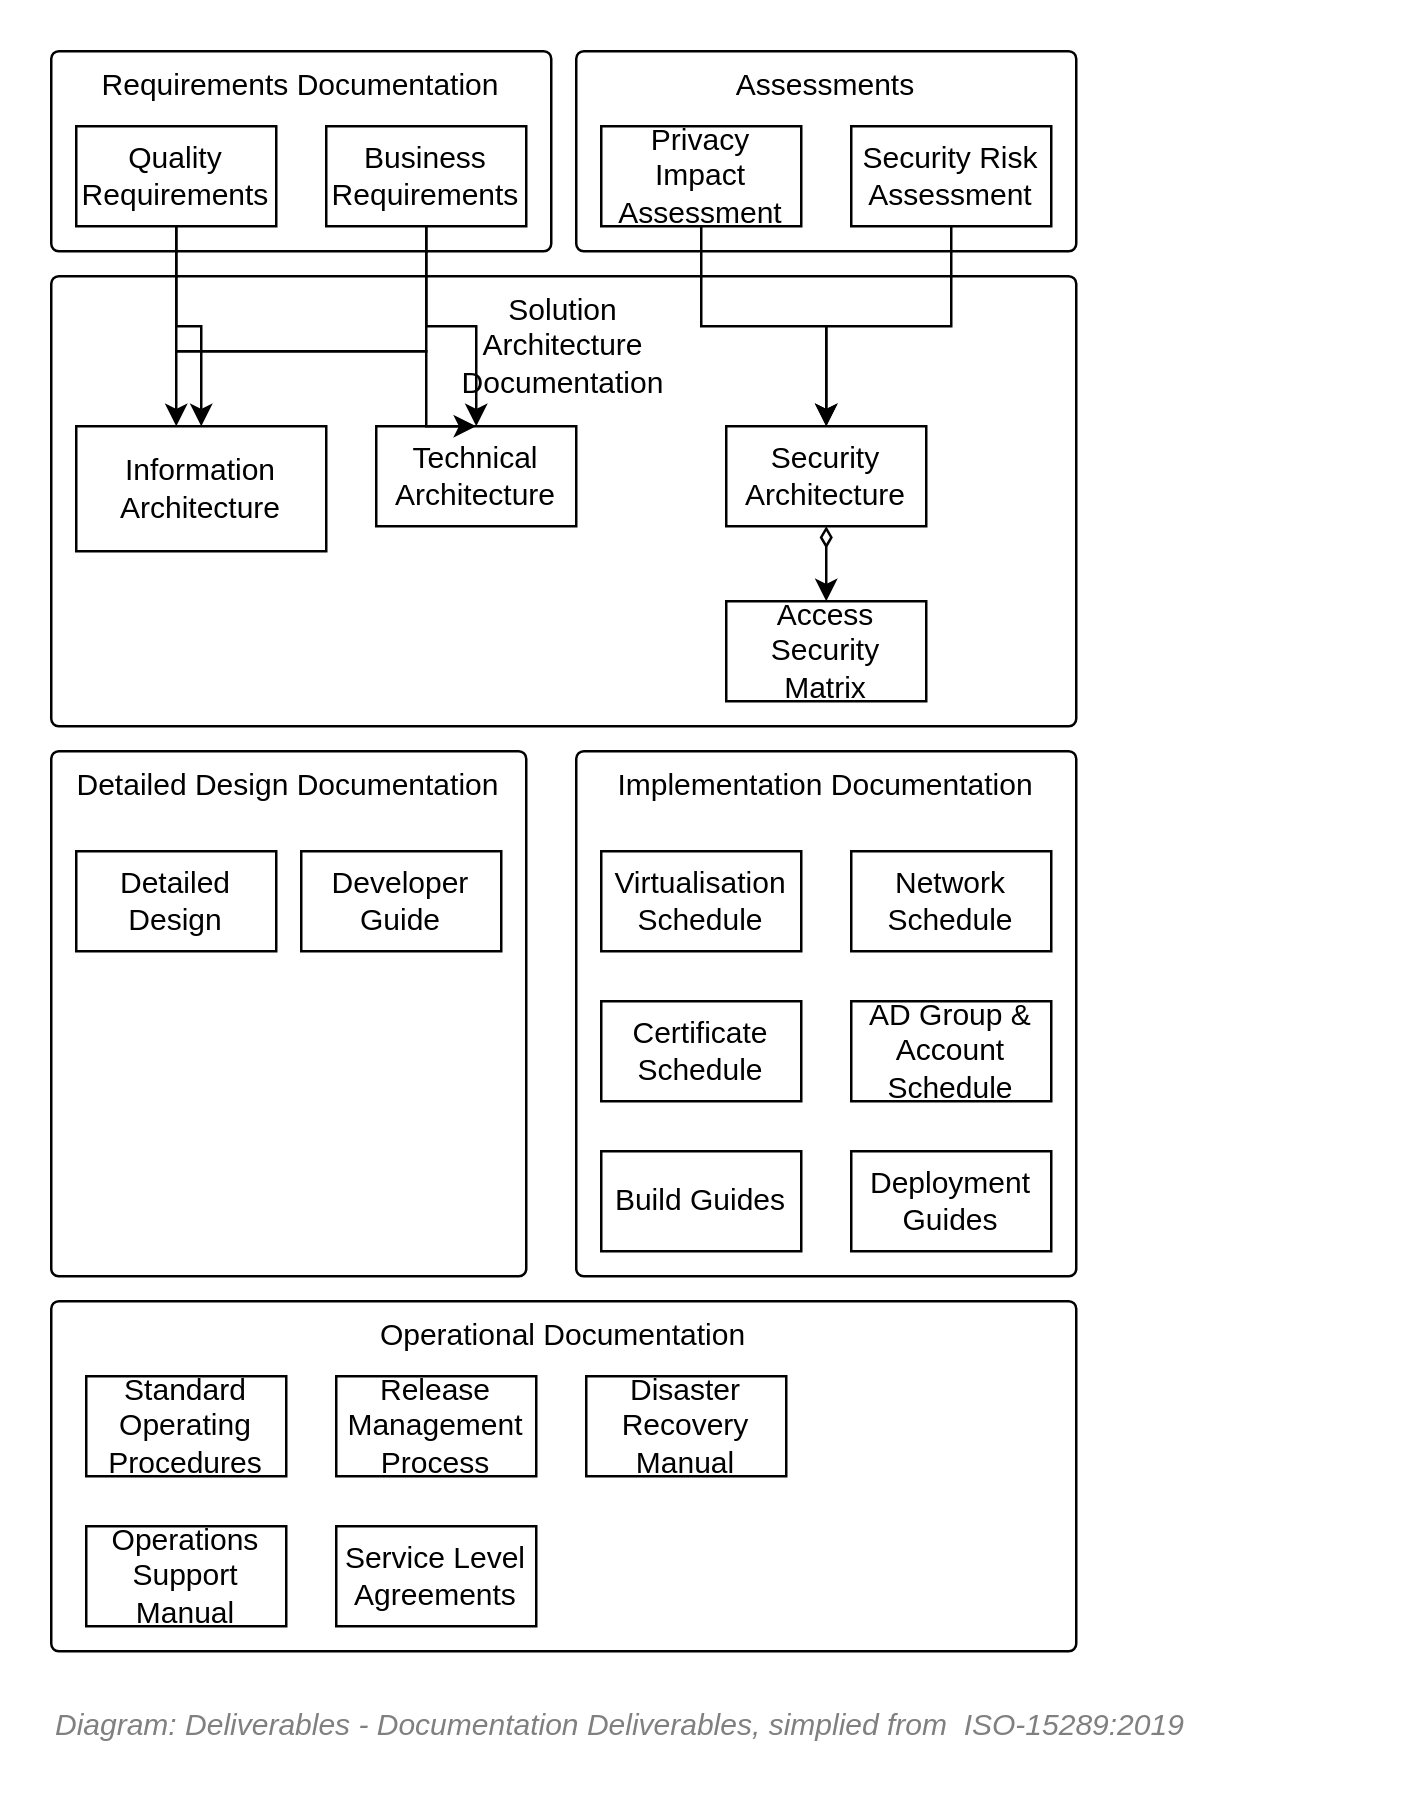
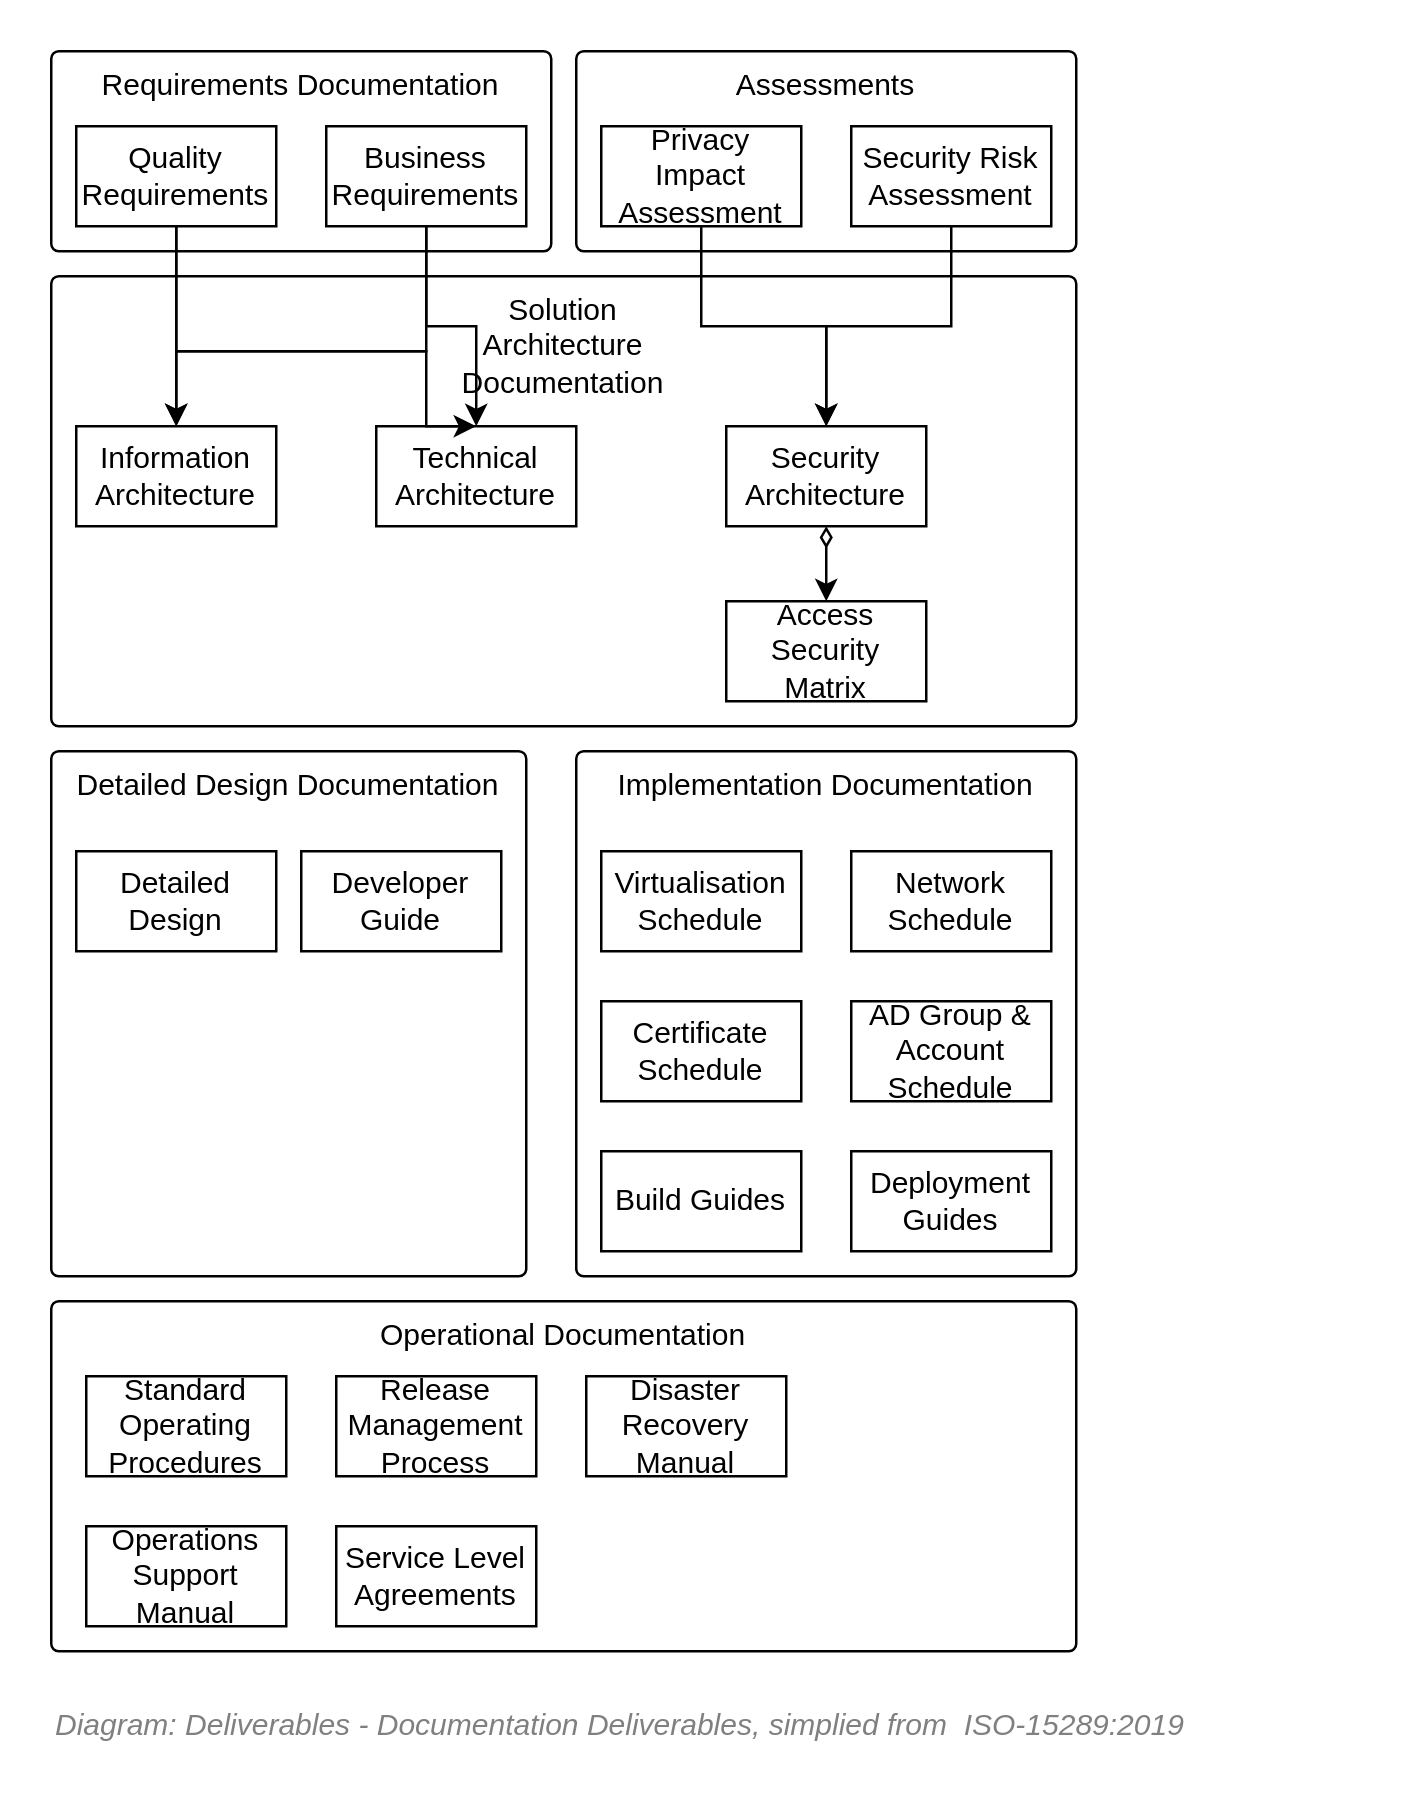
  <mxCell id="0" />
  <mxCell id="1" parent="0" />
  <mxCell id="2" value="Assessments" style="rounded=1;whiteSpace=wrap;html=1;recursiveResize=0;container=1;collapsible=0;verticalAlign=top;absoluteArcSize=1;arcSize=6;" vertex="1" parent="1"><mxGeometry x="230" y="20" width="200" height="80" as="geometry" /></mxCell>
  <mxCell id="3" value="Privacy Impact Assessment" style="rounded=0;whiteSpace=wrap;html=1;" vertex="1" parent="2"><mxGeometry x="10" y="30" width="80" height="40" as="geometry" /></mxCell>
  <mxCell id="4" value="Security Risk Assessment" style="rounded=0;whiteSpace=wrap;html=1;" vertex="1" parent="2"><mxGeometry x="110" y="30" width="80" height="40" as="geometry" /></mxCell>
  <mxCell id="5" value="Solution&lt;br&gt;Architecture&lt;br&gt;Documentation" style="rounded=1;whiteSpace=wrap;html=1;recursiveResize=0;container=1;collapsible=0;verticalAlign=top;absoluteArcSize=1;arcSize=6;" vertex="1" parent="1"><mxGeometry x="20" y="110" width="410" height="180" as="geometry" /></mxCell>
  <mxCell id="6" value="Technical Architecture" style="rounded=0;whiteSpace=wrap;html=1;" vertex="1" parent="5"><mxGeometry x="130" y="60" width="80" height="40" as="geometry" /></mxCell>
  <mxCell id="7" style="edgeStyle=orthogonalEdgeStyle;rounded=0;orthogonalLoop=1;jettySize=auto;html=1;entryX=0.5;entryY=0;entryDx=0;entryDy=0;startArrow=diamondThin;startFill=0;exitX=0.5;exitY=1;exitDx=0;exitDy=0;" edge="1" parent="5" source="8" target="9"><mxGeometry relative="1" as="geometry" /></mxCell>
  <mxCell id="8" value="Security Architecture" style="rounded=0;whiteSpace=wrap;html=1;" vertex="1" parent="5"><mxGeometry x="270" y="60" width="80" height="40" as="geometry" /></mxCell>
  <mxCell id="9" value="Access Security Matrix" style="rounded=0;whiteSpace=wrap;html=1;" vertex="1" parent="5"><mxGeometry x="270" y="130" width="80" height="40" as="geometry" /></mxCell>
- <mxCell id="10" value="Information Architecture" style="rounded=0;whiteSpace=wrap;html=1;" vertex="1" parent="5"><mxGeometry x="10" y="60" width="100" height="50" as="geometry" /></mxCell>
+ <mxCell id="10" value="Information Architecture" style="rounded=0;whiteSpace=wrap;html=1;" vertex="1" parent="5"><mxGeometry x="10" y="60" width="80" height="40" as="geometry" /></mxCell>
  <mxCell id="11" style="edgeStyle=orthogonalEdgeStyle;rounded=0;orthogonalLoop=1;jettySize=auto;html=1;entryX=0.5;entryY=0;entryDx=0;entryDy=0;startArrow=none;startFill=0;" edge="1" parent="1" source="3" target="8"><mxGeometry relative="1" as="geometry" /></mxCell>
  <mxCell id="12" style="edgeStyle=orthogonalEdgeStyle;rounded=0;orthogonalLoop=1;jettySize=auto;html=1;startArrow=none;startFill=0;" edge="1" parent="1" source="4" target="8"><mxGeometry relative="1" as="geometry" /></mxCell>
  <mxCell id="13" value="Operational Documentation" style="rounded=1;whiteSpace=wrap;html=1;recursiveResize=0;container=1;collapsible=0;verticalAlign=top;absoluteArcSize=1;arcSize=6;" vertex="1" parent="1"><mxGeometry x="20" y="520" width="410" height="140" as="geometry" /></mxCell>
  <mxCell id="14" value="Operations Support Manual" style="rounded=0;whiteSpace=wrap;html=1;" vertex="1" parent="13"><mxGeometry x="14" y="90" width="80" height="40" as="geometry" /></mxCell>
  <mxCell id="15" value="Disaster Recovery Manual" style="rounded=0;whiteSpace=wrap;html=1;" vertex="1" parent="13"><mxGeometry x="214" y="30" width="80" height="40" as="geometry" /></mxCell>
  <mxCell id="16" value="Standard Operating Procedures" style="rounded=0;whiteSpace=wrap;html=1;" vertex="1" parent="13"><mxGeometry x="14" y="30" width="80" height="40" as="geometry" /></mxCell>
  <mxCell id="17" value="Release Management Process" style="rounded=0;whiteSpace=wrap;html=1;" vertex="1" parent="13"><mxGeometry x="114" y="30" width="80" height="40" as="geometry" /></mxCell>
  <mxCell id="18" value="Service Level Agreements" style="rounded=0;whiteSpace=wrap;html=1;" vertex="1" parent="13"><mxGeometry x="114" y="90" width="80" height="40" as="geometry" /></mxCell>
  <mxCell id="19" value="Implementation Documentation" style="rounded=1;whiteSpace=wrap;html=1;recursiveResize=0;container=1;collapsible=0;verticalAlign=top;absoluteArcSize=1;arcSize=6;" vertex="1" parent="1"><mxGeometry x="230" y="300" width="200" height="210" as="geometry" /></mxCell>
  <mxCell id="20" value="Virtualisation Schedule" style="rounded=0;whiteSpace=wrap;html=1;" vertex="1" parent="19"><mxGeometry x="10" y="40" width="80" height="40" as="geometry" /></mxCell>
  <mxCell id="21" value="Network Schedule" style="rounded=0;whiteSpace=wrap;html=1;" vertex="1" parent="19"><mxGeometry x="110" y="40" width="80" height="40" as="geometry" /></mxCell>
  <mxCell id="22" value="Certificate Schedule" style="rounded=0;whiteSpace=wrap;html=1;" vertex="1" parent="19"><mxGeometry x="10" y="100" width="80" height="40" as="geometry" /></mxCell>
  <mxCell id="23" value="AD Group &amp;amp; Account Schedule" style="rounded=0;whiteSpace=wrap;html=1;" vertex="1" parent="19"><mxGeometry x="110" y="100" width="80" height="40" as="geometry" /></mxCell>
  <mxCell id="24" value="Build Guides" style="rounded=0;whiteSpace=wrap;html=1;" vertex="1" parent="19"><mxGeometry x="10" y="160" width="80" height="40" as="geometry" /></mxCell>
  <mxCell id="25" value="Deployment Guides" style="rounded=0;whiteSpace=wrap;html=1;" vertex="1" parent="19"><mxGeometry x="110" y="160" width="80" height="40" as="geometry" /></mxCell>
  <mxCell id="26" value="Detailed Design Documentation" style="rounded=1;whiteSpace=wrap;html=1;recursiveResize=0;container=1;collapsible=0;verticalAlign=top;absoluteArcSize=1;arcSize=6;" vertex="1" parent="1"><mxGeometry x="20" y="300" width="190" height="210" as="geometry" /></mxCell>
  <mxCell id="27" value="Detailed Design" style="rounded=0;whiteSpace=wrap;html=1;" vertex="1" parent="26"><mxGeometry x="10" y="40" width="80" height="40" as="geometry" /></mxCell>
  <mxCell id="28" value="Developer Guide" style="rounded=0;whiteSpace=wrap;html=1;" vertex="1" parent="26"><mxGeometry x="100" y="40" width="80" height="40" as="geometry" /></mxCell>
  <mxCell id="29" value="Requirements Documentation" style="rounded=1;whiteSpace=wrap;html=1;recursiveResize=0;container=1;collapsible=0;verticalAlign=top;absoluteArcSize=1;arcSize=6;" vertex="1" parent="1"><mxGeometry x="20" y="20" width="200" height="80" as="geometry" /></mxCell>
  <mxCell id="30" value="Quality Requirements" style="rounded=0;whiteSpace=wrap;html=1;" vertex="1" parent="29"><mxGeometry x="10" y="30" width="80" height="40" as="geometry" /></mxCell>
  <mxCell id="31" value="Business Requirements" style="rounded=0;whiteSpace=wrap;html=1;" vertex="1" parent="29"><mxGeometry x="110" y="30" width="80" height="40" as="geometry" /></mxCell>
  <mxCell id="32" style="edgeStyle=orthogonalEdgeStyle;rounded=0;orthogonalLoop=1;jettySize=auto;html=1;entryX=0.5;entryY=0;entryDx=0;entryDy=0;startArrow=none;startFill=0;" edge="1" parent="1" source="30" target="6"><mxGeometry relative="1" as="geometry"><Array as="points"><mxPoint x="70" y="140" /><mxPoint x="170" y="140" /></Array></mxGeometry></mxCell>
  <mxCell id="33" style="edgeStyle=orthogonalEdgeStyle;rounded=0;orthogonalLoop=1;jettySize=auto;html=1;entryX=0.5;entryY=0;entryDx=0;entryDy=0;startArrow=none;startFill=0;" edge="1" parent="1" source="31" target="6"><mxGeometry relative="1" as="geometry" /></mxCell>
  <mxCell id="34" style="edgeStyle=orthogonalEdgeStyle;rounded=0;orthogonalLoop=1;jettySize=auto;html=1;startArrow=none;startFill=0;" edge="1" parent="1" source="31" target="10"><mxGeometry relative="1" as="geometry"><Array as="points"><mxPoint x="170" y="140" /><mxPoint x="70" y="140" /></Array></mxGeometry></mxCell>
  <mxCell id="35" style="edgeStyle=orthogonalEdgeStyle;rounded=0;orthogonalLoop=1;jettySize=auto;html=1;entryX=0.5;entryY=0;entryDx=0;entryDy=0;startArrow=none;startFill=0;" edge="1" parent="1" source="30" target="10"><mxGeometry relative="1" as="geometry" /></mxCell>
  <mxCell id="36" value="&lt;font style=&quot;font-size: 12px&quot;&gt;Diagram: Deliverables - Documentation Deliverables, simplied from&amp;nbsp; ISO-15289:2019&lt;br&gt;&lt;/font&gt;" style="text;strokeColor=none;fillColor=none;html=1;fontSize=12;fontStyle=2;verticalAlign=middle;align=left;shadow=0;glass=0;comic=0;opacity=30;fontColor=#808080;" vertex="1" parent="1"><mxGeometry x="20" y="680" width="520" height="20" as="geometry" /></mxCell>
